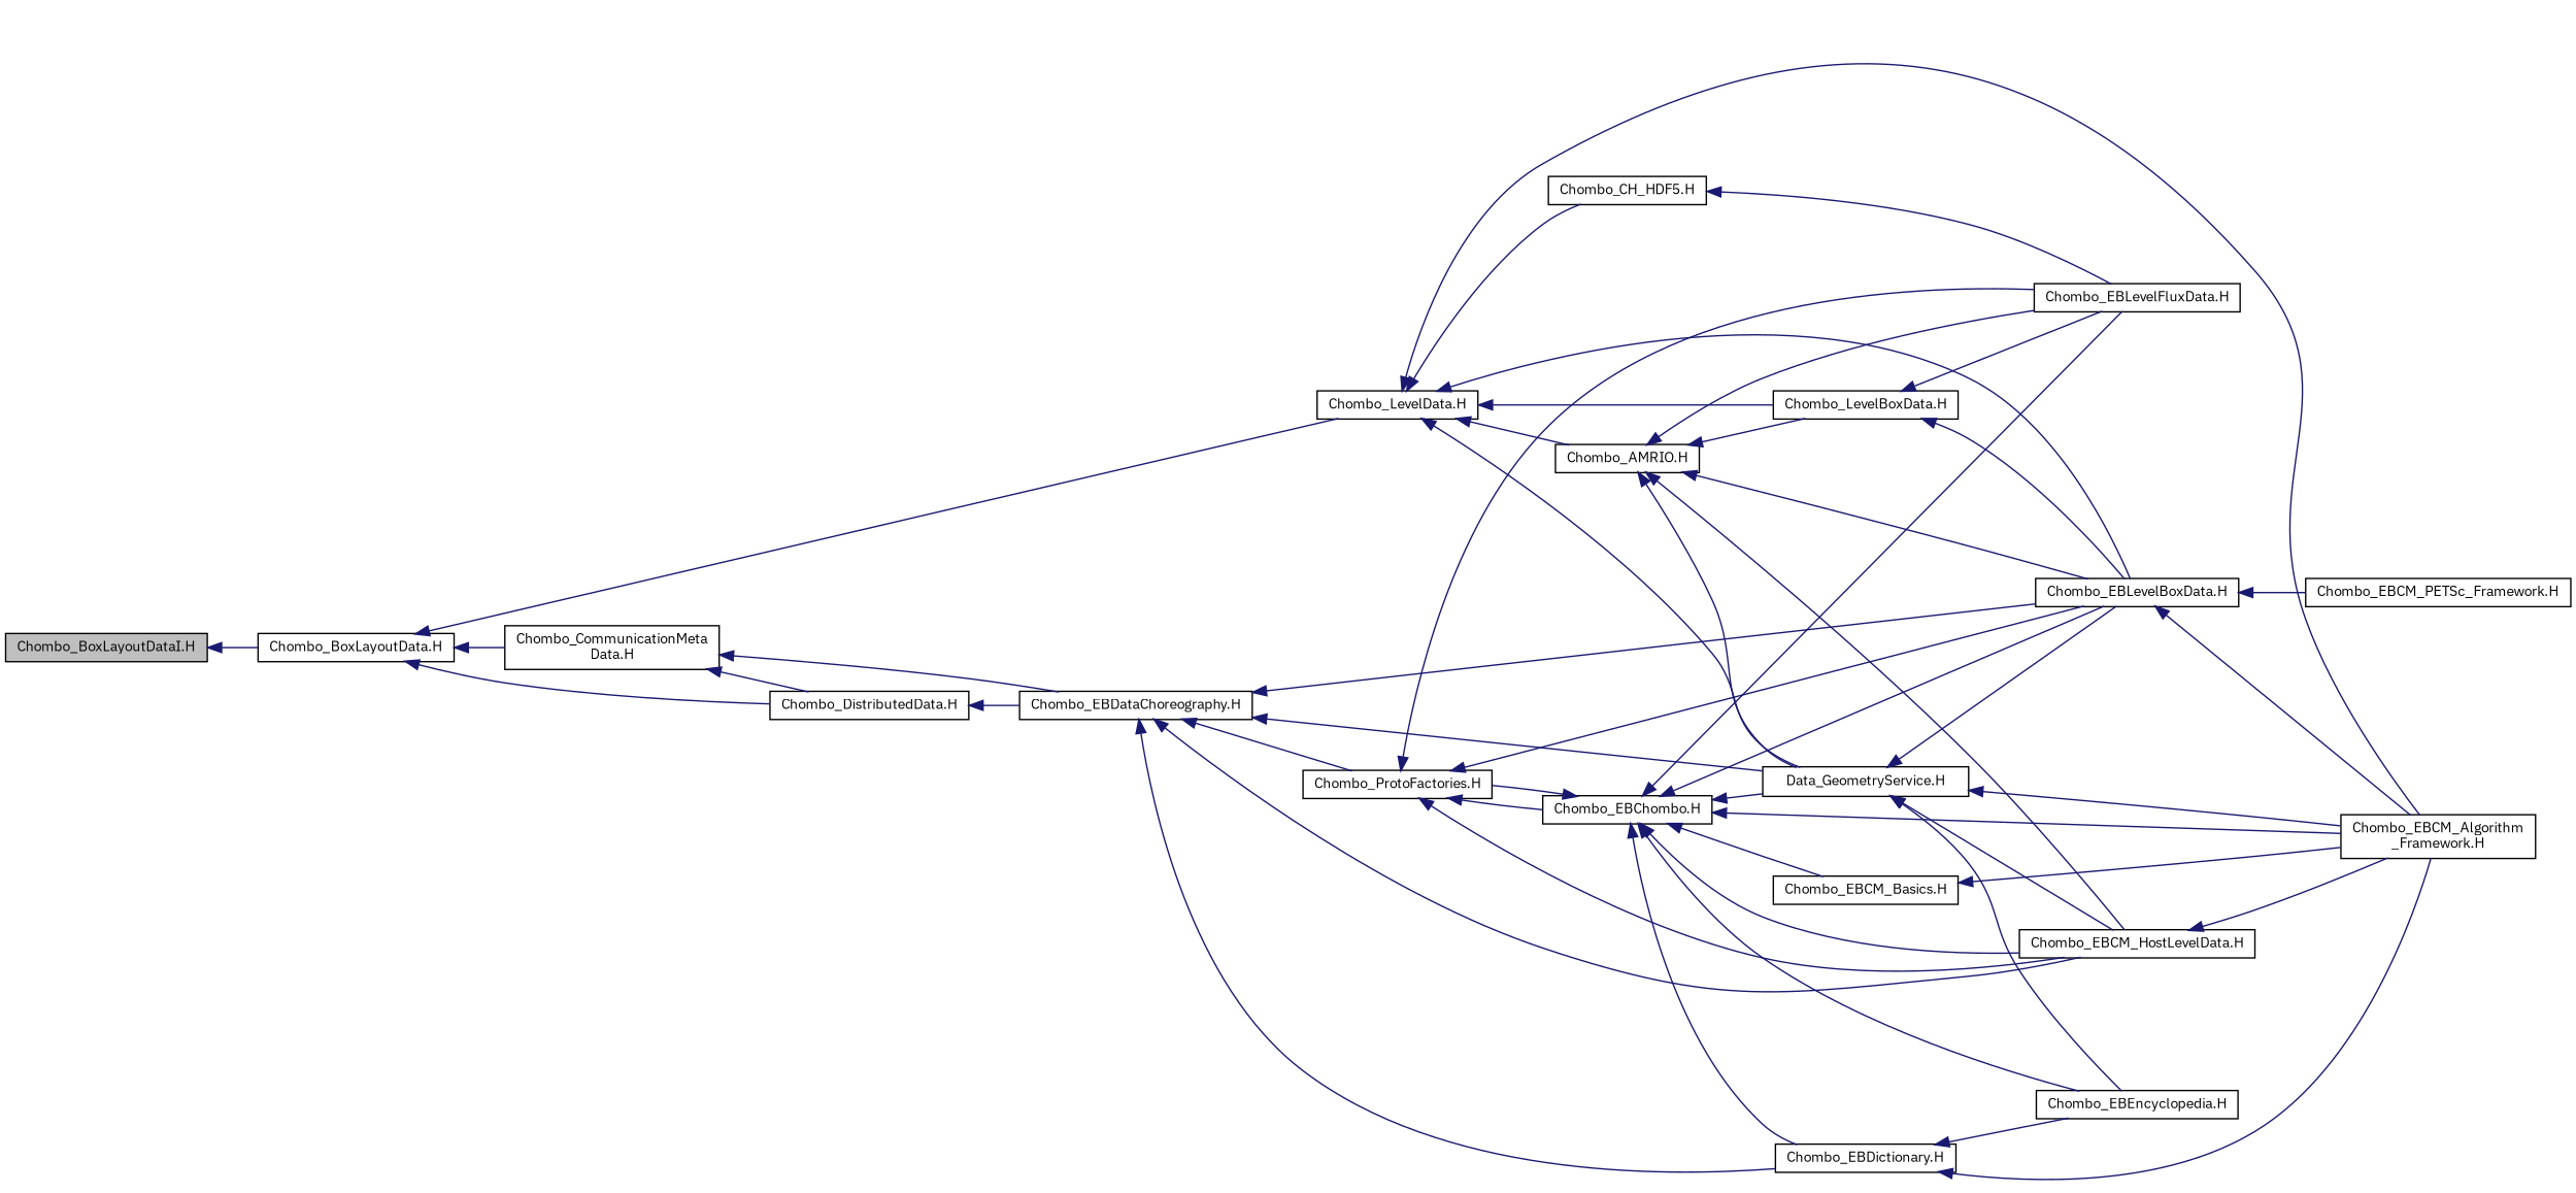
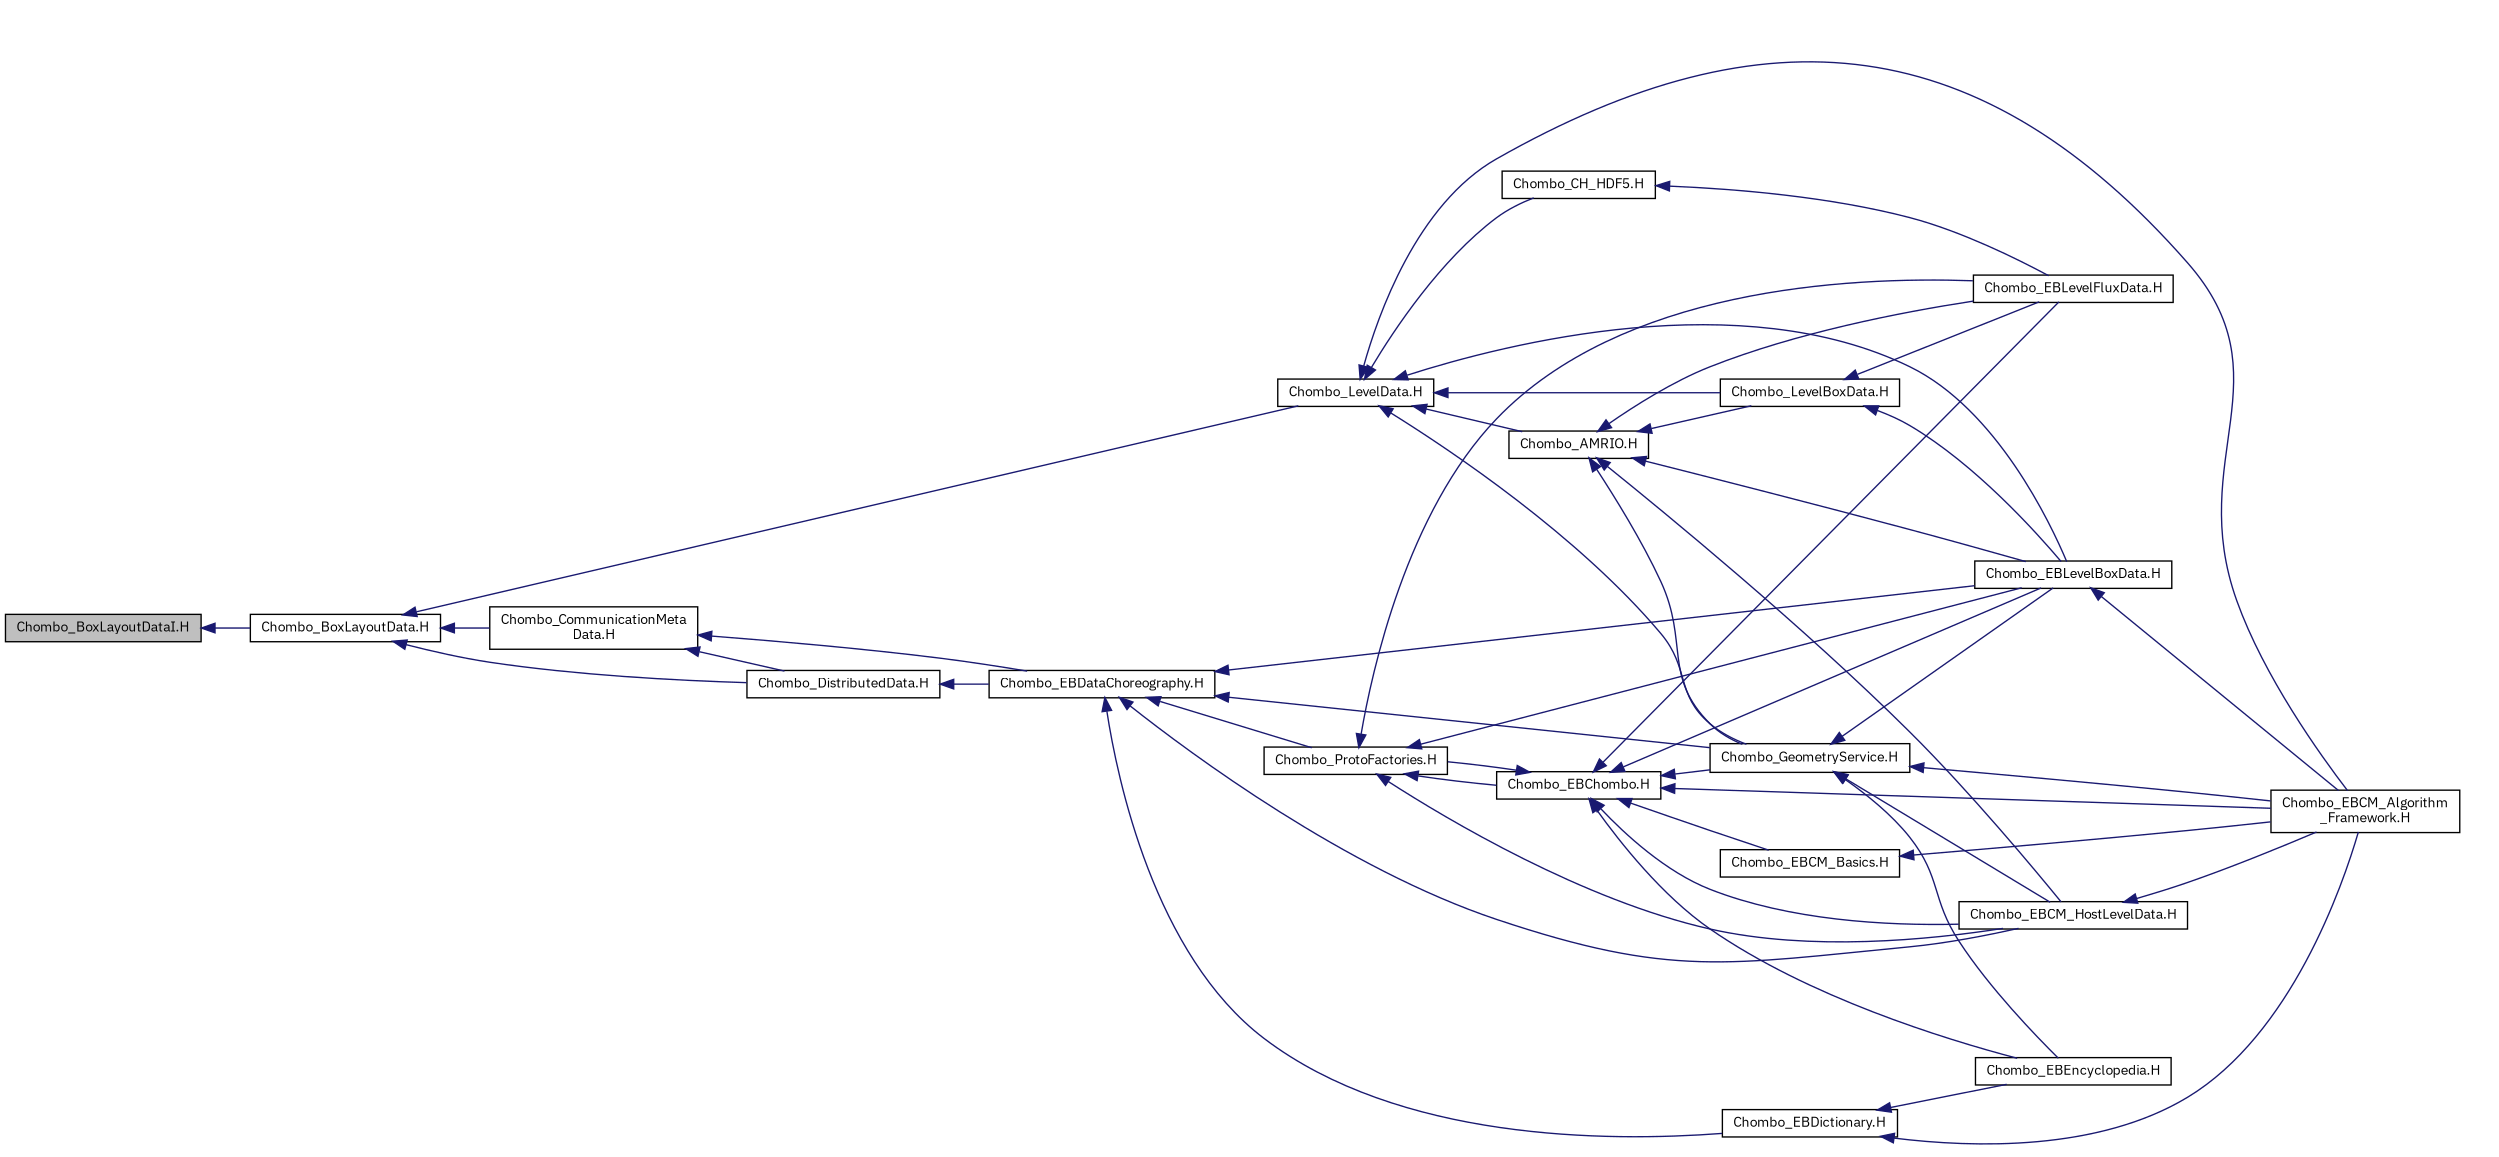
  digraph {
    fontname="IBM Plex Sans"
    rankdir=LR
    node [color=black fillcolor=white fontname="IBM Plex Sans" fontsize=10 shape=record style=filled]
    edge [color=midnightblue dir=back fontname="IBM Plex Sans" fontsize=10 labelfontname=Helvetica labelfontsize=10 style=solid]
    n1 [fillcolor=grey75 fontcolor=black height=0.2 label="Chombo_BoxLayoutDataI.H" width=0.4]
    n2 [height=0.2 label="Chombo_BoxLayoutData.H" width=0.4]
    n3 [height=0.2 label="Chombo_LevelData.H" width=0.4]
    n4 [height=0.2 label="Chombo_CommunicationMeta\lData.H" width=0.4]
    n5 [height=0.2 label="Chombo_DistributedData.H" width=0.4]
    n6 [height=0.2 label="Chombo_AMRIO.H" width=0.4]
    n7 [height=0.2 label="Chombo_LevelBoxData.H" width=0.4]
    n8 [height=0.2 label="Chombo_EBLevelBoxData.H" width=0.4]
    n9 [height=0.2 label="Chombo_EBCM_Algorithm\l_Framework.H" width=0.4]
-   n10 [height=0.2 label="Data_GeometryService.H" width=0.4]
+   n10 [height=0.2 label="Chombo_GeometryService.H" width=0.4]
    n11 [height=0.2 label="Chombo_CH_HDF5.H" width=0.4]
    n12 [height=0.2 label="Chombo_EBDataChoreography.H" width=0.4]
    n13 [height=0.2 label="Chombo_EBLevelFluxData.H" width=0.4]
    n14 [height=0.2 label="Chombo_EBCM_HostLevelData.H" width=0.4]
-   n15 [height=0.2 label="Chombo_EBCM_PETSc_Framework.H" width=0.4]
    n16 [height=0.2 label="Chombo_EBEncyclopedia.H" width=0.4]
    n17 [height=0.2 label="Chombo_EBDictionary.H" width=0.4]
    n18 [height=0.2 label="Chombo_ProtoFactories.H" width=0.4]
    n19 [height=0.2 label="Chombo_EBChombo.H" width=0.4]
    n20 [height=0.2 label="Chombo_EBCM_Basics.H" width=0.4]
    n1 -> n2
    n2 -> n3
    n2 -> n4
    n2 -> n5
    n3 -> n6
    n3 -> n7
    n3 -> n8
    n3 -> n9
    n3 -> n10
    n3 -> n11
    n4 -> n5
    n4 -> n12
    n5 -> n12
    n6 -> n7
    n6 -> n8
    n6 -> n10
    n6 -> n13
    n6 -> n14
    n7 -> n8
    n7 -> n13
    n8 -> n9
-   n8 -> n15
    n10 -> n8
    n10 -> n9
    n10 -> n14
    n10 -> n16
    n11 -> n13
    n12 -> n8
    n12 -> n10
    n12 -> n14
    n12 -> n17
    n12 -> n18
    n14 -> n9
    n17 -> n9
    n17 -> n16
    n18 -> n8
    n18 -> n13
    n18 -> n14
    n18 -> n19
    n19 -> n8
    n19 -> n9
    n19 -> n10
    n19 -> n13
    n19 -> n14
    n19 -> n16
-   n19 -> n17
    n19 -> n18
    n19 -> n20
    n20 -> n9
  }
